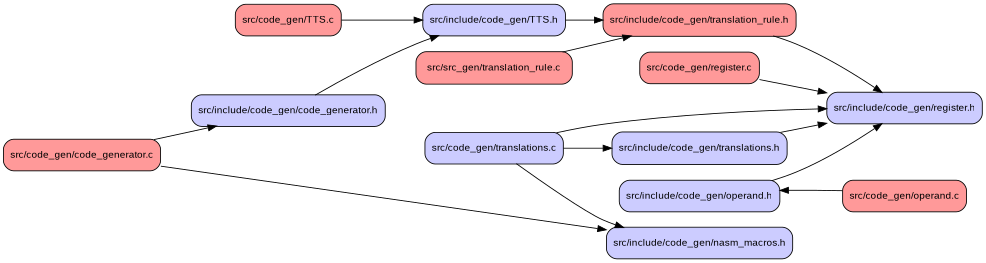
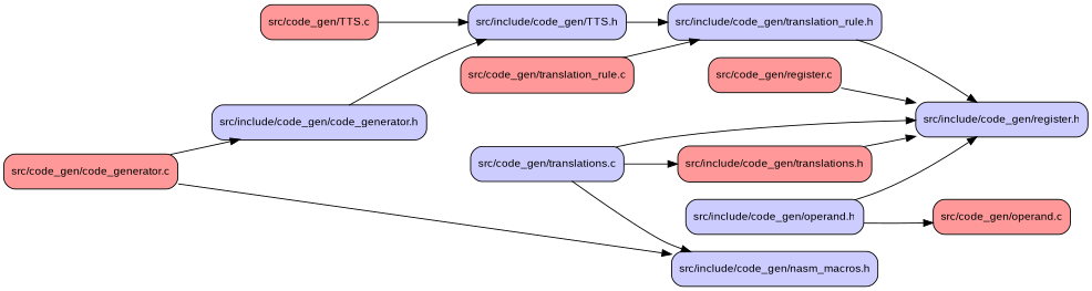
  digraph {
    fontname="Liberation Sans"
    rankdir=LR
    splines=true
    node [fillcolor="#ccccff" fontname="Liberation Sans" fontsize=12 shape=Mrecord style=filled]
    edge [fontname="Liberation Sans"]
    n1 [fillcolor="#ff9999" label="src/code_gen/TTS.c"]
    n2 [label="src/include/code_gen/TTS.h"]
-   n3 [fillcolor="#ff9999" label="src/include/code_gen/translation_rule.h"]
+   n3 [label="src/include/code_gen/translation_rule.h"]
    n4 [fillcolor="#ff9999" label="src/code_gen/code_generator.c"]
    n5 [label="src/include/code_gen/code_generator.h"]
    n6 [label="src/include/code_gen/nasm_macros.h"]
    n7 [fillcolor="#ff9999" label="src/code_gen/operand.c"]
    n8 [label="src/include/code_gen/operand.h"]
    n9 [label="src/include/code_gen/register.h"]
    n10 [fillcolor="#ff9999" label="src/code_gen/register.c"]
-   n11 [fillcolor="#ff9999" label="src/src_gen/translation_rule.c"]
+   n11 [fillcolor="#ff9999" label="src/code_gen/translation_rule.c"]
    n12 [label="src/code_gen/translations.c"]
-   n13 [label="src/include/code_gen/translations.h"]
+   n13 [fillcolor="#ff9999" label="src/include/code_gen/translations.h"]
    n1 -> n2
    n2 -> n3
    n3 -> n9
    n4 -> n5
    n4 -> n6
    n5 -> n2
-   n7 -> n8
+   n8 -> n7
    n8 -> n9
    n10 -> n9
    n11 -> n3
    n12 -> n6
    n12 -> n9
    n12 -> n13
    n13 -> n9
  }
